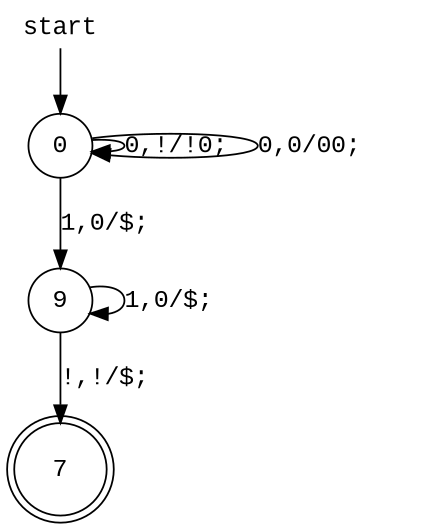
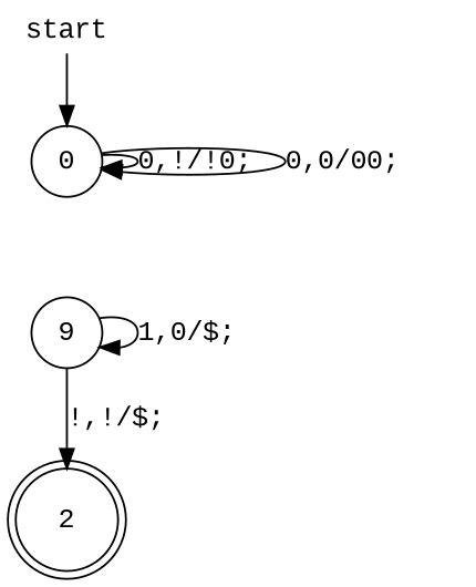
  digraph {
    fontname="Liberation Mono"
    node [fontname="Liberation Mono" shape=circle]
    edge [fontname="Liberation Mono"]
    start [height=0.08 shape=none width=0.08]
    0
    n3 [label=9]
-   2 [shape=doublecircle label=7]
+   2 [shape=doublecircle]
    start -> 0
    0 -> 0 [label="0,!/!0;  "]
    0 -> 0 [label="0,0/00;  "]
-   0 -> n3 [label="1,0/$;  "]
    n3 -> n3 [label="1,0/$;  "]
    n3 -> 2 [label="!,!/$;  "]
  }
